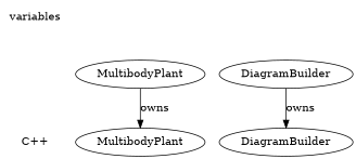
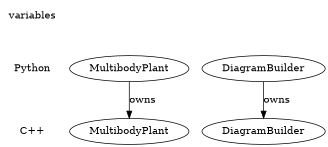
  digraph {
    variables [shape=plaintext]
+   Python [shape=plaintext]
    "C++" [shape=plaintext]
    n4 [label=MultibodyPlant]
    n5 [label=DiagramBuilder]
    n6 [label=MultibodyPlant]
    n7 [label=DiagramBuilder]
    subgraph sub_1 {
      variables
+     Python
      "C++"
    }
    subgraph sub_2 {
      rank=same
+     Python
      n4
      n5
    }
    subgraph sub_3 {
      rank=same
      "C++"
      n6
      n7
    }
+   variables -> Python [style=invis]
+   Python -> "C++" [style=invis]
    n4 -> n6 [label=owns]
    n5 -> n7 [label=owns]
  }
